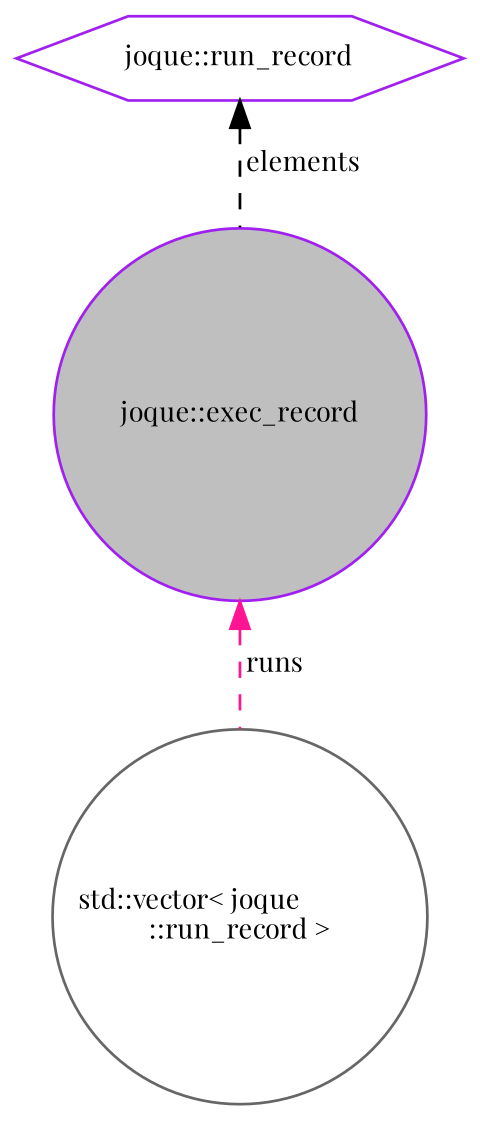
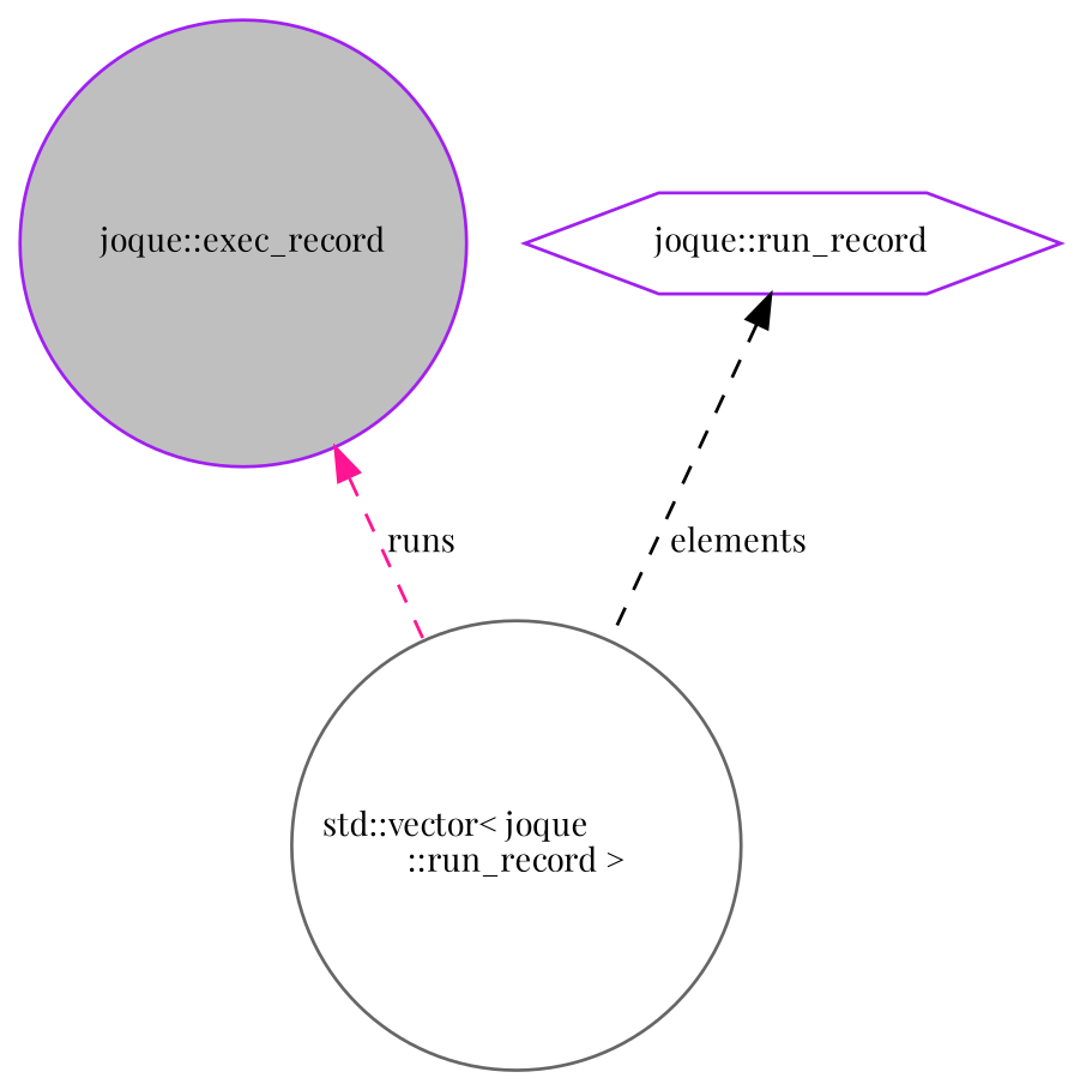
  digraph {
    fontname="Playfair Display"
    node [color=purple fillcolor=white fontname="Playfair Display" fontsize=10 shape=circle style=filled]
    edge [dir=back fontname="Playfair Display" fontsize=10 labelfontname=Helvetica labelfontsize=10 style=dashed]
    n1 [fillcolor=grey75 fontcolor=black height=0.2 label="joque::exec_record" width=0.4]
    n2 [color=gray40 height=0.2 label="std::vector\< joque\l::run_record \>" width=0.4]
    n3 [height=0.2 label="joque::run_record" shape=hexagon width=0.4]
    n1 -> n2 [color=deeppink label=" runs"]
-   n3 -> n1 [color=black label=" elements"]
+   n3 -> n2 [color=black label=" elements"]
  }
